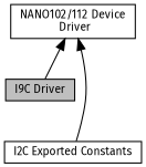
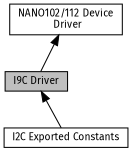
  digraph {
    fontname="Fira Sans"
    rankdir=TB
    node [color=black fillcolor=white fontname="Fira Sans" fontsize=10 shape=box style=filled]
    edge [dir=back fontname="Fira Sans" fontsize=10 labelfontname=Helvetica labelfontsize=10 shape=plaintext style=solid]
    n1 [height=0.2 label="NANO102/112 Device\l Driver" width=0.4]
    n2 [fillcolor=grey75 fontcolor=black height=0.2 label="I9C Driver" width=0.4]
    n3 [height=0.2 label="I2C Exported Constants" width=0.4]
    n1 -> n2
-   n1 -> n3
+   n2 -> n3
  }
